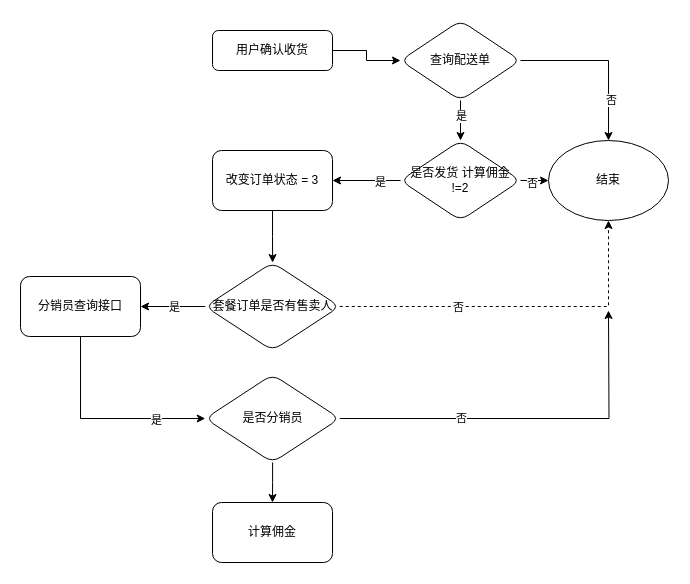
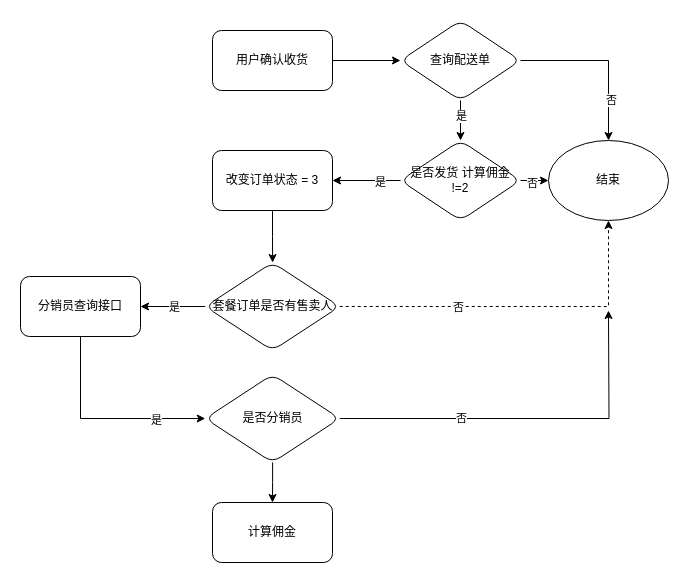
  <mxCell id="0" />
  <mxCell id="1" parent="0" />
  <mxCell id="2" value="" style="edgeStyle=orthogonalEdgeStyle;rounded=0;orthogonalLoop=1;jettySize=auto;html=1;" edge="1" parent="1" source="3" target="8"><mxGeometry relative="1" as="geometry" /></mxCell>
- <mxCell id="3" value="用户确认收货" style="rounded=1;whiteSpace=wrap;html=1;" vertex="1" parent="1"><mxGeometry x="212" y="30" width="120" height="40" as="geometry" /></mxCell>
+ <mxCell id="3" value="用户确认收货" style="rounded=1;whiteSpace=wrap;html=1;" vertex="1" parent="1"><mxGeometry x="212" y="30" width="120" height="60" as="geometry" /></mxCell>
  <mxCell id="4" style="edgeStyle=orthogonalEdgeStyle;rounded=0;orthogonalLoop=1;jettySize=auto;html=1;exitX=0.5;exitY=1;exitDx=0;exitDy=0;entryX=0.5;entryY=0;entryDx=0;entryDy=0;" edge="1" parent="1" source="8" target="13"><mxGeometry relative="1" as="geometry" /></mxCell>
  <mxCell id="5" value="是" style="edgeLabel;html=1;align=center;verticalAlign=middle;resizable=0;points=[];" vertex="1" connectable="0" parent="4"><mxGeometry x="-0.257" relative="1" as="geometry"><mxPoint as="offset" /></mxGeometry></mxCell>
  <mxCell id="6" style="edgeStyle=orthogonalEdgeStyle;rounded=0;orthogonalLoop=1;jettySize=auto;html=1;exitX=1;exitY=0.5;exitDx=0;exitDy=0;entryX=0.5;entryY=0;entryDx=0;entryDy=0;" edge="1" parent="1" source="8" target="21"><mxGeometry relative="1" as="geometry" /></mxCell>
  <mxCell id="7" value="否" style="edgeLabel;html=1;align=center;verticalAlign=middle;resizable=0;points=[];" vertex="1" connectable="0" parent="6"><mxGeometry x="0.517" y="2" relative="1" as="geometry"><mxPoint as="offset" /></mxGeometry></mxCell>
  <mxCell id="8" value="查询配送单" style="rhombus;whiteSpace=wrap;html=1;rounded=1;" vertex="1" parent="1"><mxGeometry x="400" y="20" width="120" height="80" as="geometry" /></mxCell>
  <mxCell id="9" value="" style="edgeStyle=orthogonalEdgeStyle;rounded=0;orthogonalLoop=1;jettySize=auto;html=1;" edge="1" parent="1" source="13" target="15"><mxGeometry relative="1" as="geometry" /></mxCell>
  <mxCell id="10" value="是" style="edgeLabel;html=1;align=center;verticalAlign=middle;resizable=0;points=[];" vertex="1" connectable="0" parent="9"><mxGeometry x="-0.386" y="1" relative="1" as="geometry"><mxPoint as="offset" /></mxGeometry></mxCell>
  <mxCell id="11" style="edgeStyle=orthogonalEdgeStyle;rounded=0;orthogonalLoop=1;jettySize=auto;html=1;exitX=1;exitY=0.5;exitDx=0;exitDy=0;entryX=0;entryY=0.5;entryDx=0;entryDy=0;" edge="1" parent="1" source="13" target="21"><mxGeometry relative="1" as="geometry" /></mxCell>
  <mxCell id="12" value="否" style="edgeLabel;html=1;align=center;verticalAlign=middle;resizable=0;points=[];" vertex="1" connectable="0" parent="11"><mxGeometry x="-0.241" y="-2" relative="1" as="geometry"><mxPoint as="offset" /></mxGeometry></mxCell>
  <mxCell id="13" value="是否发货 计算佣金&lt;br&gt;!=2" style="rhombus;whiteSpace=wrap;html=1;rounded=1;" vertex="1" parent="1"><mxGeometry x="400" y="140" width="120" height="80" as="geometry" /></mxCell>
  <mxCell id="14" value="" style="edgeStyle=orthogonalEdgeStyle;rounded=0;orthogonalLoop=1;jettySize=auto;html=1;" edge="1" parent="1" source="15" target="20"><mxGeometry relative="1" as="geometry" /></mxCell>
  <mxCell id="15" value="改变订单状态 = 3" style="whiteSpace=wrap;html=1;rounded=1;" vertex="1" parent="1"><mxGeometry x="212" y="150" width="120" height="60" as="geometry" /></mxCell>
  <mxCell id="16" style="edgeStyle=orthogonalEdgeStyle;rounded=0;orthogonalLoop=1;jettySize=auto;html=1;exitX=1;exitY=0.5;exitDx=0;exitDy=0;entryX=0.5;entryY=1;entryDx=0;entryDy=0;dashed=1;" edge="1" parent="1" source="20" target="21"><mxGeometry relative="1" as="geometry"><mxPoint x="556" y="278" as="targetPoint" /></mxGeometry></mxCell>
  <mxCell id="17" value="否" style="edgeLabel;html=1;align=center;verticalAlign=middle;resizable=0;points=[];" vertex="1" connectable="0" parent="16"><mxGeometry x="-0.334" relative="1" as="geometry"><mxPoint as="offset" /></mxGeometry></mxCell>
  <mxCell id="18" value="" style="edgeStyle=orthogonalEdgeStyle;rounded=0;orthogonalLoop=1;jettySize=auto;html=1;" edge="1" parent="1" source="20" target="24"><mxGeometry relative="1" as="geometry" /></mxCell>
  <mxCell id="19" value="是" style="edgeLabel;html=1;align=center;verticalAlign=middle;resizable=0;points=[];" vertex="1" connectable="0" parent="18"><mxGeometry x="-0.052" relative="1" as="geometry"><mxPoint as="offset" /></mxGeometry></mxCell>
  <mxCell id="20" value="套餐订单是否有售卖人" style="rhombus;whiteSpace=wrap;html=1;rounded=1;" vertex="1" parent="1"><mxGeometry x="204.75" y="262" width="134.5" height="88" as="geometry" /></mxCell>
  <mxCell id="21" value="结束" style="ellipse;whiteSpace=wrap;html=1;" vertex="1" parent="1"><mxGeometry x="548" y="140" width="120" height="80" as="geometry" /></mxCell>
  <mxCell id="22" style="edgeStyle=orthogonalEdgeStyle;rounded=0;orthogonalLoop=1;jettySize=auto;html=1;exitX=0.5;exitY=1;exitDx=0;exitDy=0;entryX=0;entryY=0.5;entryDx=0;entryDy=0;" edge="1" parent="1" source="24" target="28"><mxGeometry relative="1" as="geometry" /></mxCell>
  <mxCell id="23" value="是" style="edgeLabel;html=1;align=center;verticalAlign=middle;resizable=0;points=[];" vertex="1" connectable="0" parent="22"><mxGeometry x="0.523" y="-1" relative="1" as="geometry"><mxPoint as="offset" /></mxGeometry></mxCell>
  <mxCell id="24" value="分销员查询接口" style="whiteSpace=wrap;html=1;rounded=1;" vertex="1" parent="1"><mxGeometry x="20" y="276" width="120" height="60" as="geometry" /></mxCell>
  <mxCell id="25" style="edgeStyle=orthogonalEdgeStyle;rounded=0;orthogonalLoop=1;jettySize=auto;html=1;exitX=1;exitY=0.5;exitDx=0;exitDy=0;" edge="1" parent="1" source="28"><mxGeometry relative="1" as="geometry"><mxPoint x="608" y="310" as="targetPoint" /></mxGeometry></mxCell>
  <mxCell id="26" value="否" style="edgeLabel;html=1;align=center;verticalAlign=middle;resizable=0;points=[];" vertex="1" connectable="0" parent="25"><mxGeometry x="-0.361" y="1" relative="1" as="geometry"><mxPoint as="offset" /></mxGeometry></mxCell>
  <mxCell id="27" value="" style="edgeStyle=orthogonalEdgeStyle;rounded=0;orthogonalLoop=1;jettySize=auto;html=1;" edge="1" parent="1" source="28" target="29"><mxGeometry relative="1" as="geometry" /></mxCell>
  <mxCell id="28" value="是否分销员" style="rhombus;whiteSpace=wrap;html=1;rounded=1;" vertex="1" parent="1"><mxGeometry x="204.75" y="374" width="134.5" height="88" as="geometry" /></mxCell>
  <mxCell id="29" value="计算佣金" style="whiteSpace=wrap;html=1;rounded=1;" vertex="1" parent="1"><mxGeometry x="212" y="502" width="120" height="60" as="geometry" /></mxCell>
